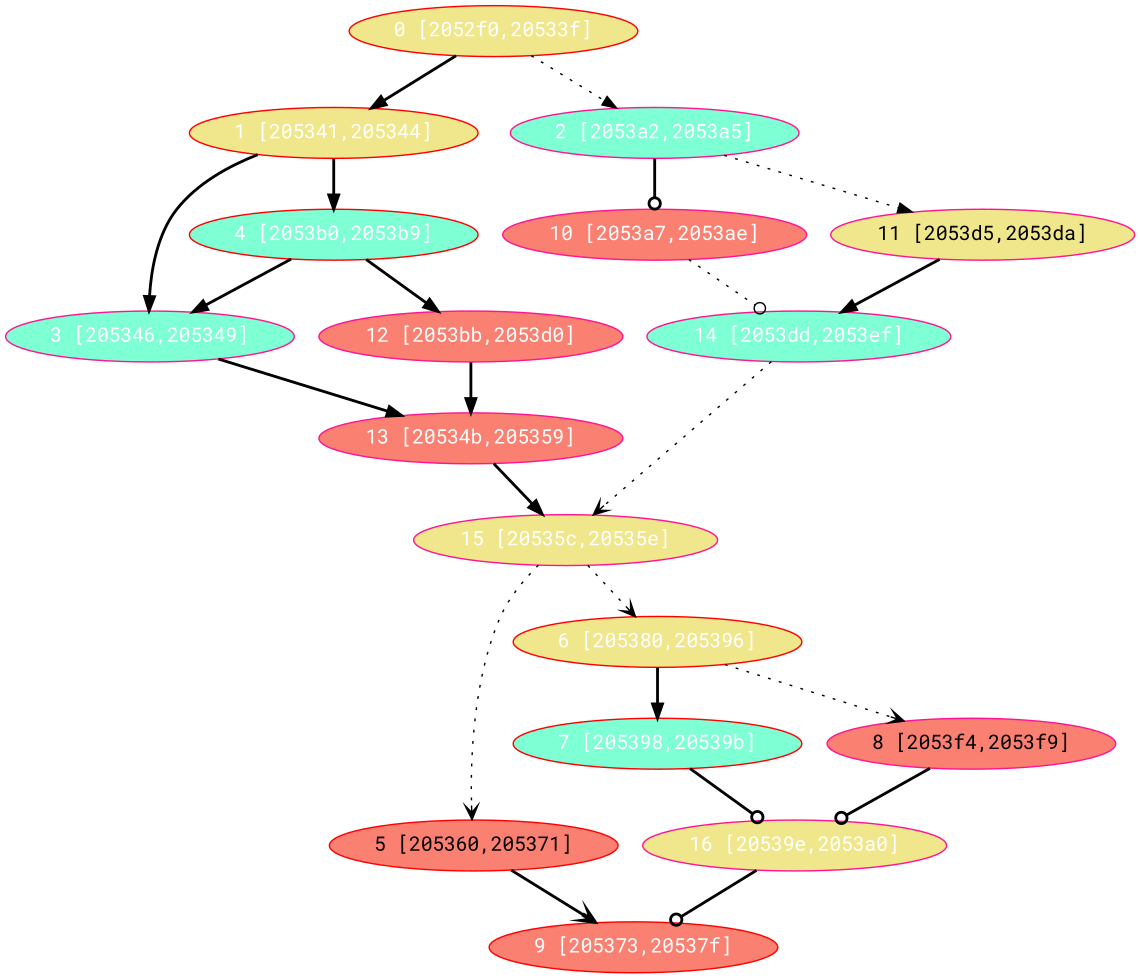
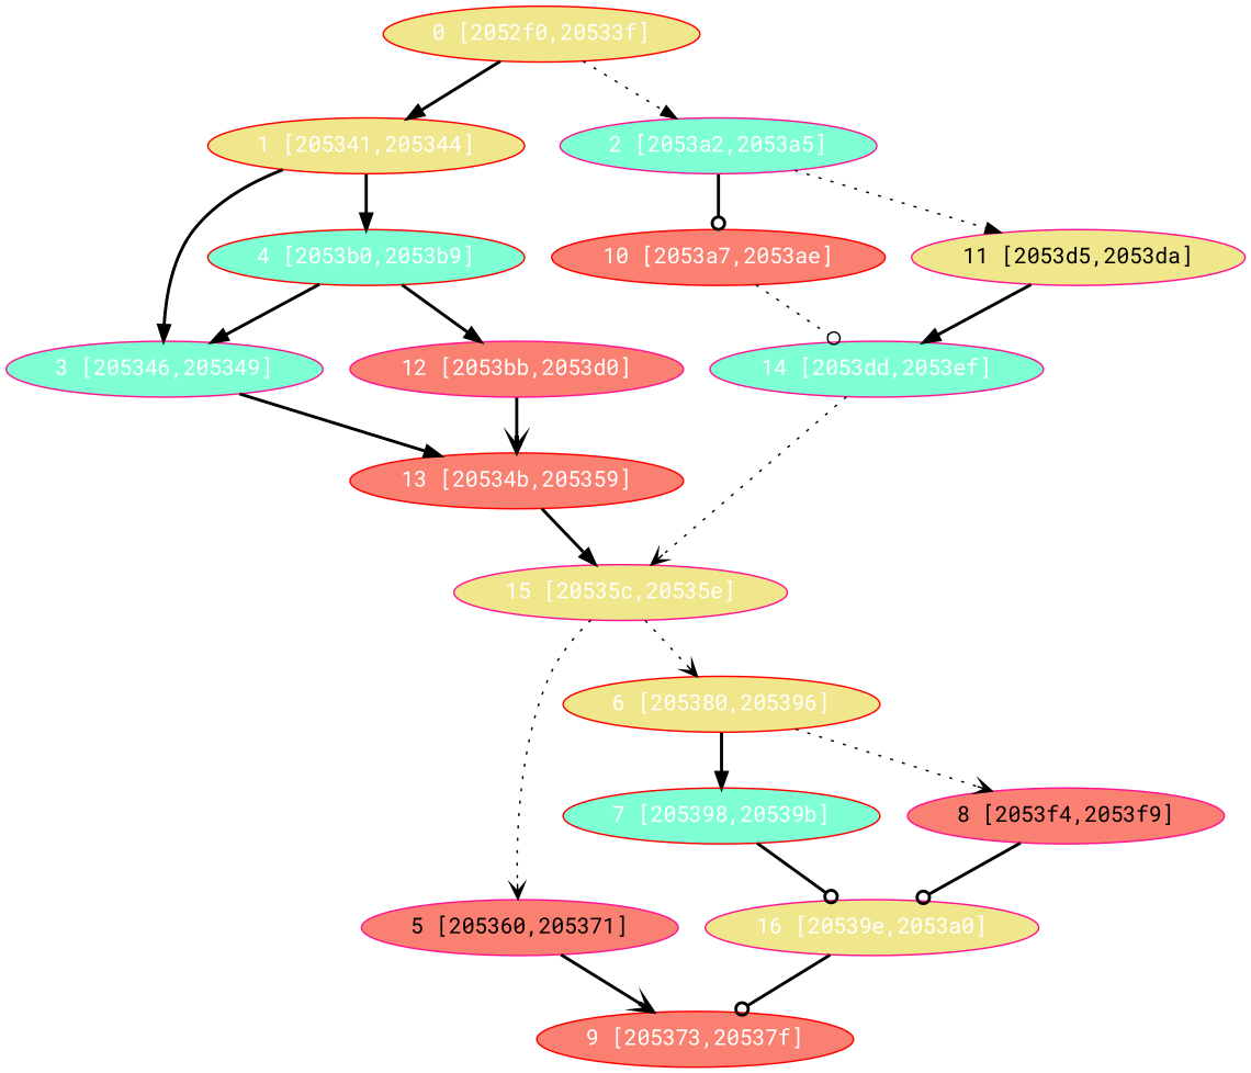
  digraph {
    fontname="Roboto Mono"
    node [color=deeppink fillcolor=khaki fontcolor="#ffffff" fontname="Roboto Mono" shape=oval style=filled]
    edge [arrowhead=normal fontname="Roboto Mono" style=bold]
    n1 [color=red label="0 [2052f0,20533f]"]
    n2 [color=red label="1 [205341,205344]"]
    n3 [fillcolor=aquamarine label="2 [2053a2,2053a5]"]
    n4 [fillcolor=aquamarine label="3 [205346,205349]"]
    n5 [color=red fillcolor=aquamarine label="4 [2053b0,2053b9]"]
-   n6 [fillcolor=salmon label="10 [2053a7,2053ae]"]
+   n6 [color=red fillcolor=salmon label="10 [2053a7,2053ae]"]
    n7 [fontcolor="#000000" label="11 [2053d5,2053da]"]
-   n8 [fillcolor=salmon label="13 [20534b,205359]"]
+   n8 [color=red fillcolor=salmon label="13 [20534b,205359]"]
    n9 [fillcolor=salmon label="12 [2053bb,2053d0]"]
    n10 [fillcolor=aquamarine label="14 [2053dd,2053ef]"]
    n11 [label="15 [20535c,20535e]"]
-   n12 [color=red fillcolor=salmon fontcolor="#000000" label="5 [205360,205371]"]
+   n12 [fillcolor=salmon fontcolor="#000000" label="5 [205360,205371]"]
    n13 [color=red fillcolor=salmon label="9 [205373,20537f]"]
    n14 [color=red label="6 [205380,205396]"]
    n15 [color=red fillcolor=aquamarine label="7 [205398,20539b]"]
    n16 [fillcolor=salmon fontcolor="#000000" label="8 [2053f4,2053f9]"]
    n17 [label="16 [20539e,2053a0]"]
    n1 -> n2
    n1 -> n3 [style=dotted]
    n2 -> n4
    n2 -> n5
    n3 -> n6 [arrowhead=odot]
    n3 -> n7 [style=dotted]
    n4 -> n8
    n5 -> n4
    n5 -> n9
    n6 -> n10 [arrowhead=odot style=dotted]
    n7 -> n10
    n8 -> n11
-   n9 -> n8
+   n9 -> n8 [arrowhead=vee]
    n10 -> n11 [arrowhead=vee style=dotted]
    n11 -> n12 [arrowhead=vee style=dotted]
    n11 -> n14 [arrowhead=vee style=dotted]
    n12 -> n13 [arrowhead=vee]
    n14 -> n15
    n14 -> n16 [arrowhead=vee style=dotted]
    n15 -> n17 [arrowhead=odot]
    n16 -> n17 [arrowhead=odot]
    n17 -> n13 [arrowhead=odot]
  }
